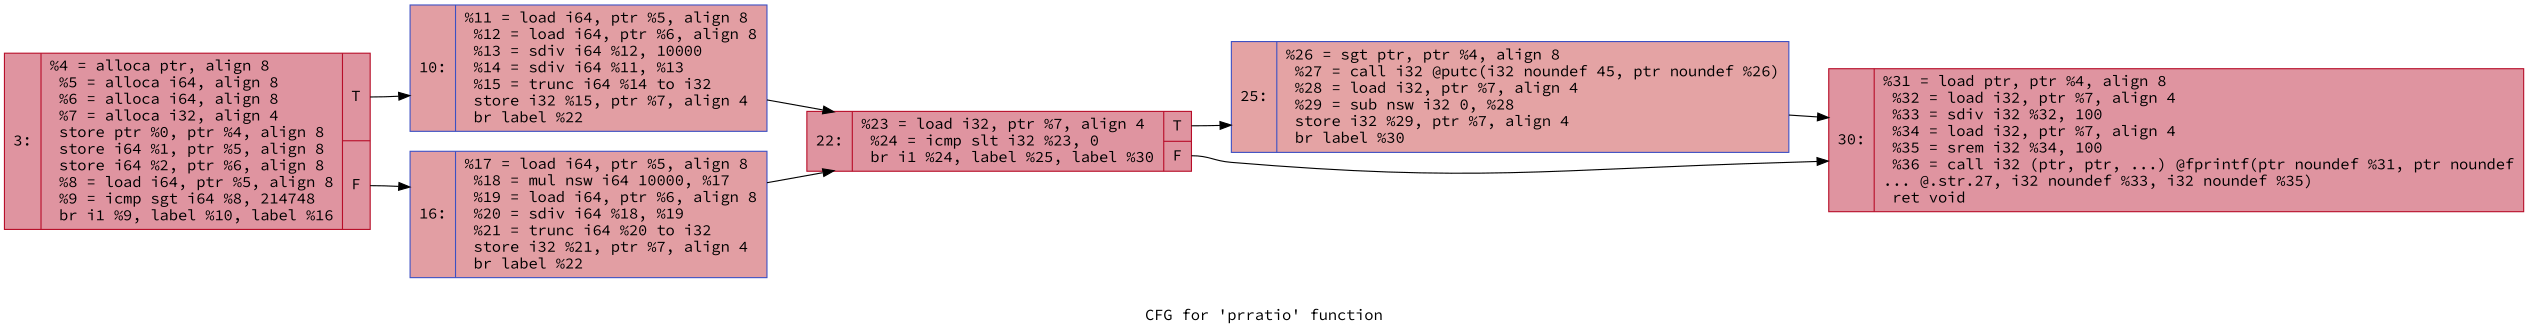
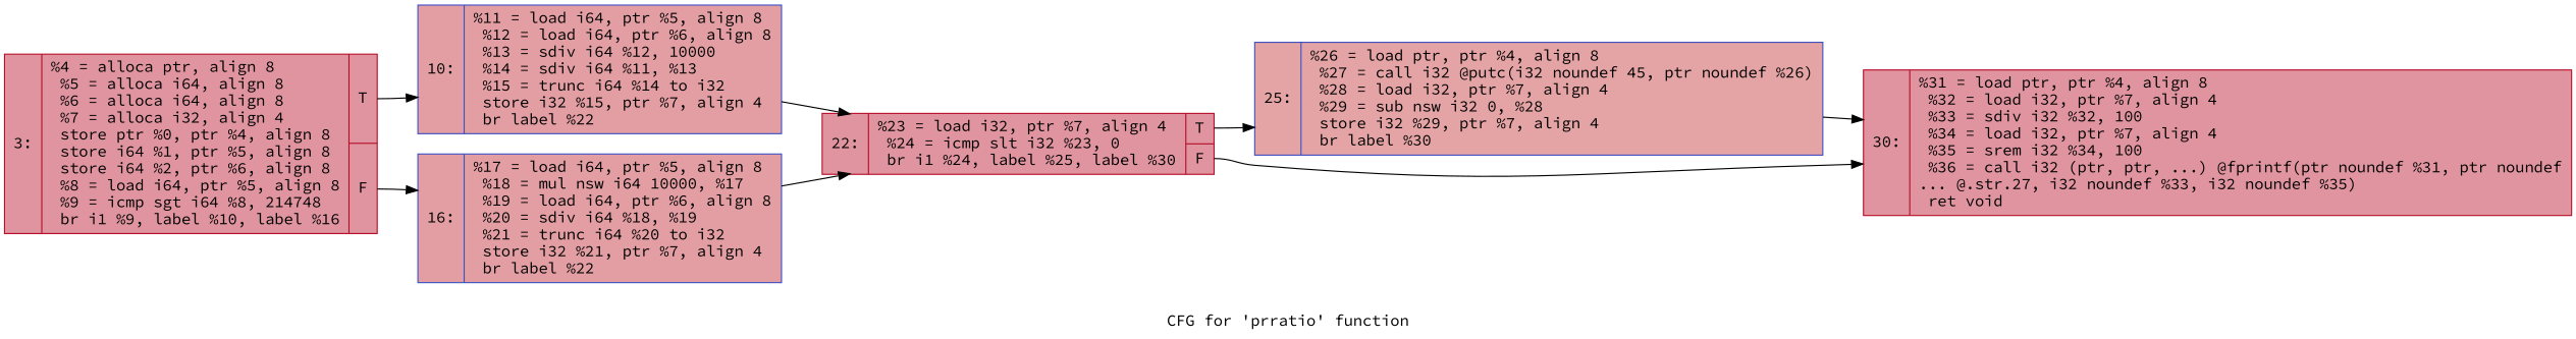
  digraph {
    label="CFG for 'prratio' function"
    rankdir=LR
    fontname="Source Code Pro"
    node [color="#b70d28ff" fillcolor="#b70d2870" fontname="Source Code Pro" shape=record style=filled]
    edge [fontname="Source Code Pro"]
    n1 [label="{3:\l|  %4 = alloca ptr, align 8\l  %5 = alloca i64, align 8\l  %6 = alloca i64, align 8\l  %7 = alloca i32, align 4\l  store ptr %0, ptr %4, align 8\l  store i64 %1, ptr %5, align 8\l  store i64 %2, ptr %6, align 8\l  %8 = load i64, ptr %5, align 8\l  %9 = icmp sgt i64 %8, 214748\l  br i1 %9, label %10, label %16\l|{<s0>T|<s1>F}}"]
    n2 [color="#3d50c3ff" fillcolor="#be242e70" label="{10:\l|  %11 = load i64, ptr %5, align 8\l  %12 = load i64, ptr %6, align 8\l  %13 = sdiv i64 %12, 10000\l  %14 = sdiv i64 %11, %13\l  %15 = trunc i64 %14 to i32\l  store i32 %15, ptr %7, align 4\l  br label %22\l}"]
    n3 [color="#3d50c3ff" fillcolor="#be242e70" label="{16:\l|  %17 = load i64, ptr %5, align 8\l  %18 = mul nsw i64 10000, %17\l  %19 = load i64, ptr %6, align 8\l  %20 = sdiv i64 %18, %19\l  %21 = trunc i64 %20 to i32\l  store i32 %21, ptr %7, align 4\l  br label %22\l}"]
    n4 [label="{22:\l|  %23 = load i32, ptr %7, align 4\l  %24 = icmp slt i32 %23, 0\l  br i1 %24, label %25, label %30\l|{<s0>T|<s1>F}}"]
-   n5 [color="#3d50c3ff" fillcolor="#c32e3170" label="{25:\l|  %26 = sgt ptr, ptr %4, align 8\l  %27 = call i32 @putc(i32 noundef 45, ptr noundef %26)\l  %28 = load i32, ptr %7, align 4\l  %29 = sub nsw i32 0, %28\l  store i32 %29, ptr %7, align 4\l  br label %30\l}"]
+   n5 [color="#3d50c3ff" fillcolor="#c32e3170" label="{25:\l|  %26 = load ptr, ptr %4, align 8\l  %27 = call i32 @putc(i32 noundef 45, ptr noundef %26)\l  %28 = load i32, ptr %7, align 4\l  %29 = sub nsw i32 0, %28\l  store i32 %29, ptr %7, align 4\l  br label %30\l}"]
    n6 [label="{30:\l|  %31 = load ptr, ptr %4, align 8\l  %32 = load i32, ptr %7, align 4\l  %33 = sdiv i32 %32, 100\l  %34 = load i32, ptr %7, align 4\l  %35 = srem i32 %34, 100\l  %36 = call i32 (ptr, ptr, ...) @fprintf(ptr noundef %31, ptr noundef\l... @.str.27, i32 noundef %33, i32 noundef %35)\l  ret void\l}"]
    n1 -> n2 [tailport=s0]
    n1 -> n3 [tailport=s1]
    n2 -> n4
    n3 -> n4
    n4 -> n5 [tailport=s0]
    n4 -> n6 [tailport=s1]
    n5 -> n6
  }
